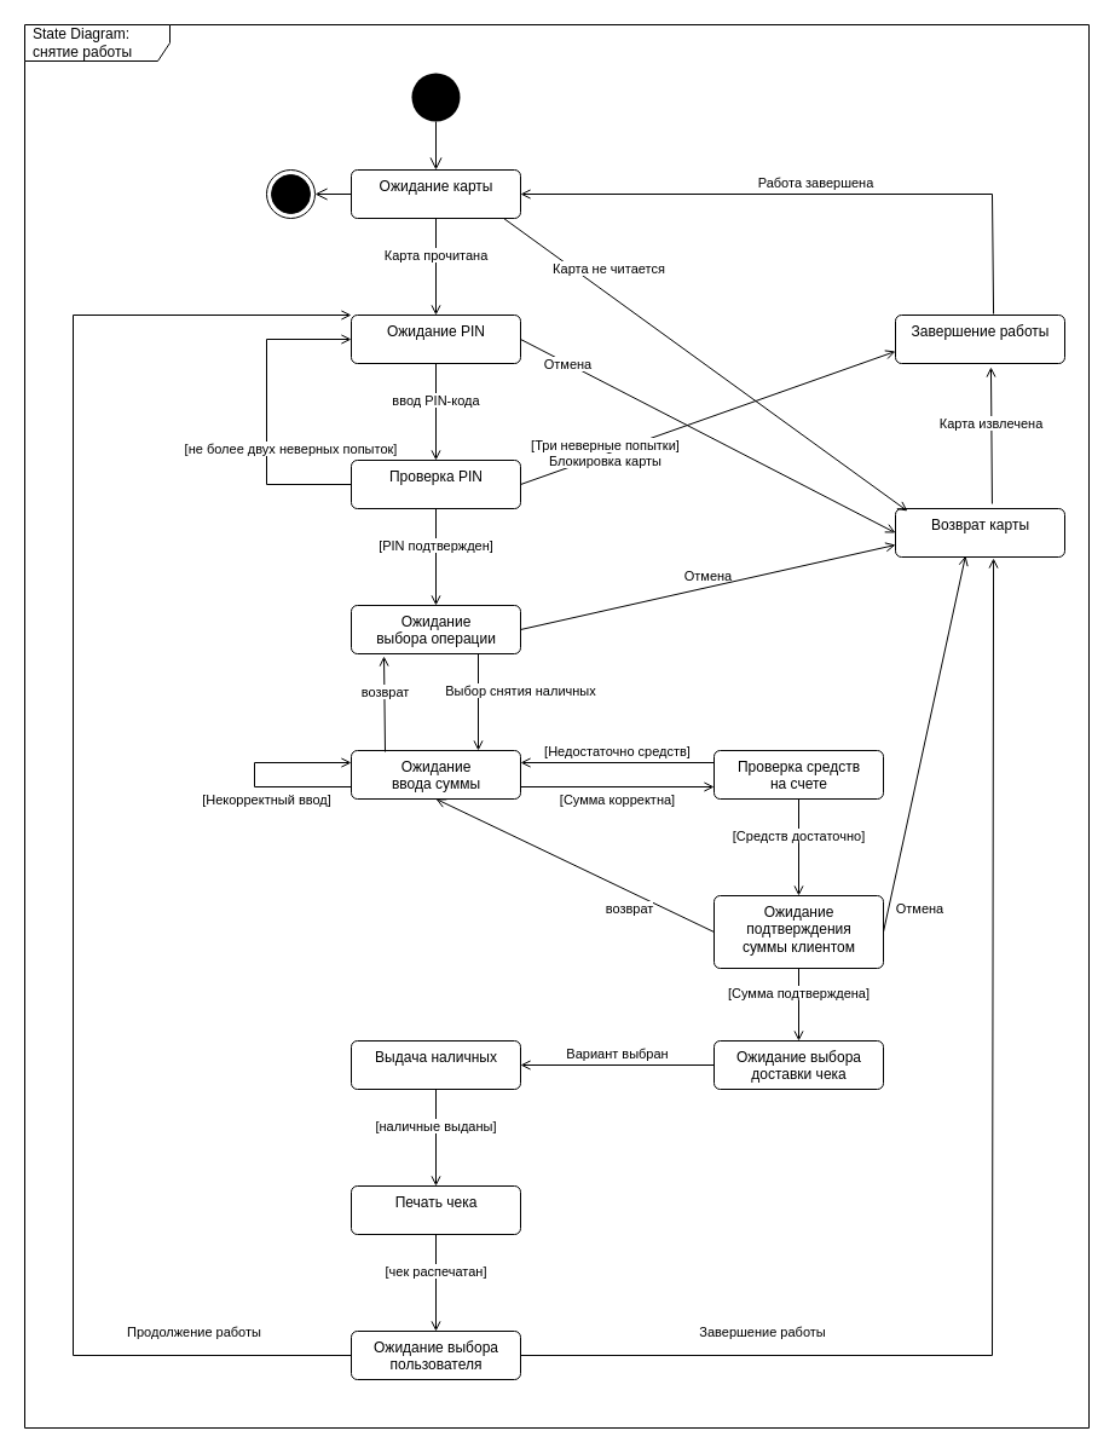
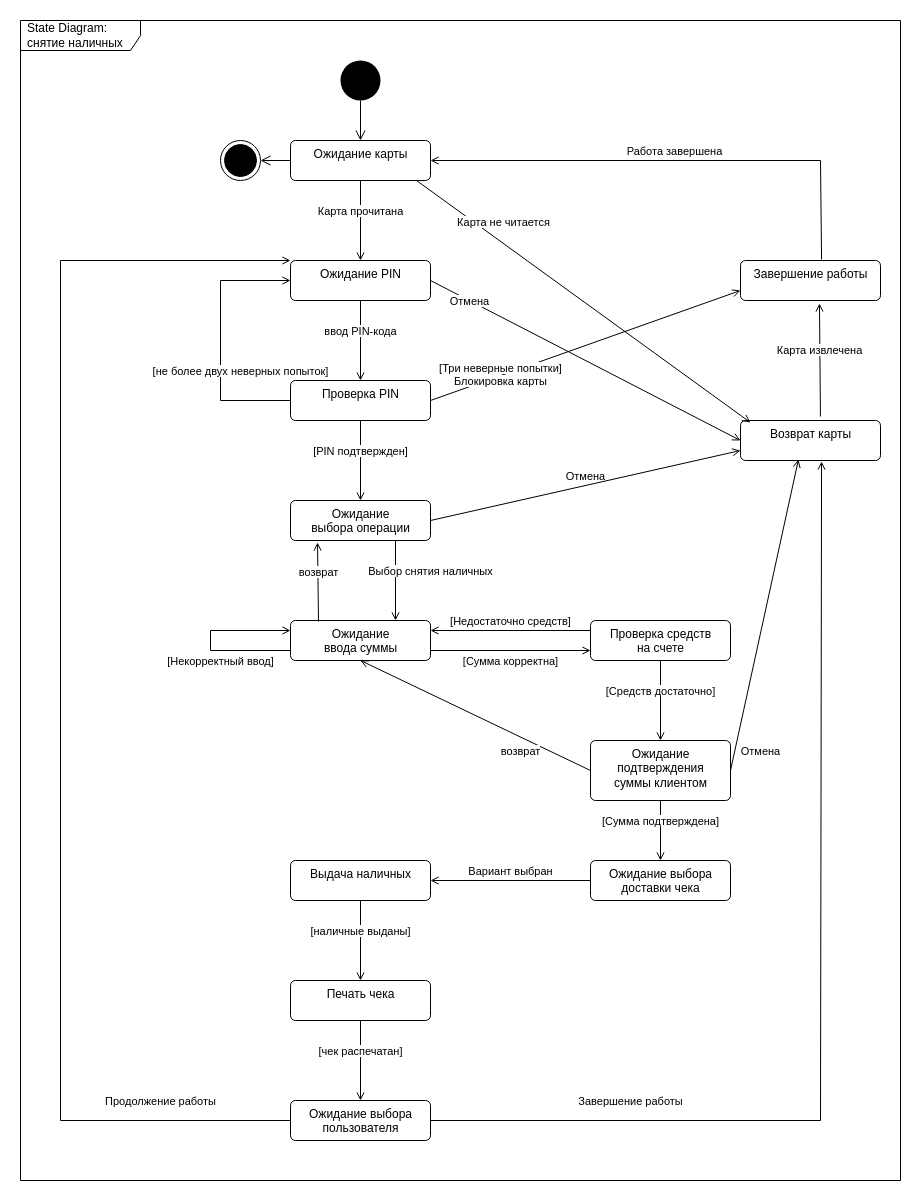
  <mxCell id="0" />
  <mxCell id="1" parent="0" />
  <mxCell id="2" value="Ожидание карты" style="html=1;align=center;verticalAlign=top;rounded=1;absoluteArcSize=1;arcSize=10;dashed=0;" vertex="1" parent="1"><mxGeometry x="290" width="140" height="40" as="geometry" y="140" /></mxCell>
  <mxCell id="3" value="Ожидание PIN" style="html=1;align=center;verticalAlign=top;rounded=1;absoluteArcSize=1;arcSize=10;dashed=0;" vertex="1" parent="1"><mxGeometry x="290" y="260" width="140" height="40" as="geometry" /></mxCell>
  <mxCell id="4" value="Проверка PIN" style="html=1;align=center;verticalAlign=top;rounded=1;absoluteArcSize=1;arcSize=10;dashed=0;" vertex="1" parent="1"><mxGeometry x="290" y="380" width="140" height="40" as="geometry" /></mxCell>
  <mxCell id="5" value="&lt;div&gt;Ожидание &lt;br&gt;&lt;/div&gt;&lt;div&gt;выбора операции&lt;/div&gt;" style="html=1;align=center;verticalAlign=top;rounded=1;absoluteArcSize=1;arcSize=10;dashed=0;" vertex="1" parent="1"><mxGeometry x="290" y="500" width="140" height="40" as="geometry" /></mxCell>
  <mxCell id="6" value="&lt;div&gt;Ожидание &lt;br&gt;&lt;/div&gt;&lt;div&gt;ввода суммы&lt;/div&gt;" style="html=1;align=center;verticalAlign=top;rounded=1;absoluteArcSize=1;arcSize=10;dashed=0;" vertex="1" parent="1"><mxGeometry x="290" y="620" width="140" height="40" as="geometry" /></mxCell>
  <mxCell id="7" value="&lt;div&gt;Проверка средств&lt;/div&gt;&lt;div&gt;на счете&lt;br&gt;&lt;/div&gt;" style="html=1;align=center;verticalAlign=top;rounded=1;absoluteArcSize=1;arcSize=10;dashed=0;" vertex="1" parent="1"><mxGeometry x="590" y="620" width="140" height="40" as="geometry" /></mxCell>
  <mxCell id="8" value="&lt;div&gt;Ожидание &lt;br&gt;&lt;/div&gt;&lt;div&gt;подтверждения&lt;/div&gt;&lt;div&gt;суммы клиентом&lt;br&gt;&lt;/div&gt;" style="html=1;align=center;verticalAlign=top;rounded=1;absoluteArcSize=1;arcSize=10;dashed=0;" vertex="1" parent="1"><mxGeometry x="590" y="740" width="140" height="60" as="geometry" /></mxCell>
  <mxCell id="9" value="&lt;div&gt;Ожидание выбора &lt;br&gt;&lt;/div&gt;&lt;div&gt;доставки чека&lt;br&gt;&lt;/div&gt;" style="html=1;align=center;verticalAlign=top;rounded=1;absoluteArcSize=1;arcSize=10;dashed=0;" vertex="1" parent="1"><mxGeometry x="590" y="860" width="140" height="40" as="geometry" /></mxCell>
  <mxCell id="10" value="Выдача наличных" style="html=1;align=center;verticalAlign=top;rounded=1;absoluteArcSize=1;arcSize=10;dashed=0;" vertex="1" parent="1"><mxGeometry x="290" y="860" width="140" height="40" as="geometry" /></mxCell>
  <mxCell id="11" value="Печать чека" style="html=1;align=center;verticalAlign=top;rounded=1;absoluteArcSize=1;arcSize=10;dashed=0;" vertex="1" parent="1"><mxGeometry x="290" y="980" width="140" height="40" as="geometry" /></mxCell>
  <mxCell id="12" value="&lt;div&gt;Ожидание выбора&lt;/div&gt;&lt;div&gt;пользователя&lt;br&gt;&lt;/div&gt;" style="html=1;align=center;verticalAlign=top;rounded=1;absoluteArcSize=1;arcSize=10;dashed=0;" vertex="1" parent="1"><mxGeometry x="290" y="1100" width="140" height="40" as="geometry" /></mxCell>
  <mxCell id="13" value="Возврат карты" style="html=1;align=center;verticalAlign=top;rounded=1;absoluteArcSize=1;arcSize=10;dashed=0;" vertex="1" parent="1"><mxGeometry x="740" y="420" width="140" height="40" as="geometry" /></mxCell>
  <mxCell id="14" value="Завершение работы" style="html=1;align=center;verticalAlign=top;rounded=1;absoluteArcSize=1;arcSize=10;dashed=0;" vertex="1" parent="1"><mxGeometry x="740" y="260" width="140" height="40" as="geometry" /></mxCell>
  <mxCell id="15" value="" style="ellipse;fillColor=#000000;strokeColor=none;" vertex="1" parent="1"><mxGeometry x="340" y="60" width="40" height="40" as="geometry" /></mxCell>
  <mxCell id="16" value="" style="ellipse;html=1;shape=endState;fillColor=#000000;strokeColor=#000000;" vertex="1" parent="1"><mxGeometry x="220" width="40" height="40" as="geometry" y="140" /></mxCell>
  <mxCell id="17" value="" style="endArrow=open;startArrow=none;endFill=0;startFill=0;endSize=8;html=1;verticalAlign=bottom;labelBackgroundColor=none;strokeWidth=1;rounded=0;exitX=0.5;exitY=1;exitDx=0;exitDy=0;" edge="1" parent="1" source="15" target="2"><mxGeometry width="160" relative="1" as="geometry"><mxPoint x="340" y="360" as="sourcePoint" /><mxPoint x="500" y="360" as="targetPoint" /></mxGeometry></mxCell>
  <mxCell id="18" value="" style="endArrow=open;startArrow=none;endFill=0;startFill=0;endSize=8;html=1;verticalAlign=bottom;labelBackgroundColor=none;strokeWidth=1;rounded=0;entryX=1;entryY=0.5;entryDx=0;entryDy=0;exitX=0;exitY=0.5;exitDx=0;exitDy=0;" edge="1" parent="1" source="2" target="16"><mxGeometry width="160" relative="1" as="geometry"><mxPoint x="340" y="360" as="sourcePoint" /><mxPoint x="500" y="360" as="targetPoint" /></mxGeometry></mxCell>
  <mxCell id="19" value="&lt;span style=&quot;background-color: rgb(255 , 255 , 255)&quot;&gt;Карта прочитана&lt;/span&gt;" style="html=1;verticalAlign=bottom;labelBackgroundColor=none;endArrow=open;endFill=0;rounded=0;exitX=0.5;exitY=1;exitDx=0;exitDy=0;" edge="1" parent="1" source="2" target="3"><mxGeometry width="160" relative="1" as="geometry"><mxPoint x="340" y="360" as="sourcePoint" /><mxPoint x="500" y="360" as="targetPoint" /></mxGeometry></mxCell>
  <mxCell id="20" value="&lt;span style=&quot;background-color: rgb(255 , 255 , 255)&quot;&gt;Карта не читается&lt;/span&gt;" style="html=1;verticalAlign=bottom;labelBackgroundColor=none;endArrow=open;endFill=0;rounded=0;exitX=0.9;exitY=1;exitDx=0;exitDy=0;entryX=0.071;entryY=0.05;entryDx=0;entryDy=0;entryPerimeter=0;exitPerimeter=0;" edge="1" parent="1" source="2" target="13"><mxGeometry x="-0.517" y="10" width="160" relative="1" as="geometry"><mxPoint x="340" y="390" as="sourcePoint" /><mxPoint x="500" y="390" as="targetPoint" /><mxPoint as="offset" /></mxGeometry></mxCell>
  <mxCell id="21" value="ввод &lt;span style=&quot;background-color: rgb(255 , 255 , 255)&quot;&gt;PIN-кода&lt;br&gt;&lt;/span&gt;" style="html=1;verticalAlign=bottom;labelBackgroundColor=none;endArrow=open;endFill=0;rounded=0;exitX=0.5;exitY=1;exitDx=0;exitDy=0;entryX=0.5;entryY=0;entryDx=0;entryDy=0;" edge="1" parent="1" source="3" target="4"><mxGeometry width="160" relative="1" as="geometry"><mxPoint x="340" y="420" as="sourcePoint" /><mxPoint x="500" y="420" as="targetPoint" /></mxGeometry></mxCell>
  <mxCell id="22" value="[&lt;span style=&quot;background-color: rgb(255 , 255 , 255)&quot;&gt;PIN подтвержден]&lt;/span&gt;" style="html=1;verticalAlign=bottom;labelBackgroundColor=none;endArrow=open;endFill=0;rounded=0;entryX=0.5;entryY=0;entryDx=0;entryDy=0;exitX=0.5;exitY=1;exitDx=0;exitDy=0;" edge="1" parent="1" source="4" target="5"><mxGeometry width="160" relative="1" as="geometry"><mxPoint x="340" y="420" as="sourcePoint" /><mxPoint x="500" y="420" as="targetPoint" /></mxGeometry></mxCell>
  <mxCell id="23" value="&lt;div&gt;&lt;span style=&quot;background-color: rgb(255 , 255 , 255)&quot;&gt;[Три неверные попытки]&lt;/span&gt;&lt;/div&gt;&lt;div&gt;&lt;span style=&quot;background-color: rgb(255 , 255 , 255)&quot;&gt;Блокировка карты&lt;br&gt;&lt;/span&gt;&lt;/div&gt;" style="html=1;verticalAlign=bottom;labelBackgroundColor=none;endArrow=open;endFill=0;rounded=0;exitX=1;exitY=0.5;exitDx=0;exitDy=0;entryX=0;entryY=0.75;entryDx=0;entryDy=0;" edge="1" parent="1" source="4" target="14"><mxGeometry x="-0.579" y="-14" width="160" relative="1" as="geometry"><mxPoint x="340" y="390" as="sourcePoint" /><mxPoint x="500" y="390" as="targetPoint" /><mxPoint as="offset" /></mxGeometry></mxCell>
  <mxCell id="24" value="&lt;span style=&quot;background-color: rgb(255 , 255 , 255)&quot;&gt;[не более двух неверных попыток]&lt;/span&gt;" style="html=1;verticalAlign=bottom;labelBackgroundColor=none;endArrow=open;endFill=0;rounded=0;exitX=0;exitY=0.5;exitDx=0;exitDy=0;entryX=0;entryY=0.5;entryDx=0;entryDy=0;" edge="1" parent="1" source="4" target="3"><mxGeometry x="-0.308" y="-20" width="160" relative="1" as="geometry"><mxPoint x="340" y="390" as="sourcePoint" /><mxPoint x="220" y="330" as="targetPoint" /><Array as="points"><mxPoint x="220" y="400" /><mxPoint x="220" y="280" /></Array><mxPoint as="offset" /></mxGeometry></mxCell>
  <mxCell id="25" value="&lt;span style=&quot;background-color: rgb(255 , 255 , 255)&quot;&gt;Отмена&lt;/span&gt;" style="html=1;verticalAlign=bottom;labelBackgroundColor=none;endArrow=open;endFill=0;rounded=0;exitX=1;exitY=0.5;exitDx=0;exitDy=0;entryX=0;entryY=0.5;entryDx=0;entryDy=0;" edge="1" parent="1" source="3" target="13"><mxGeometry x="-0.727" y="-9" width="160" relative="1" as="geometry"><mxPoint x="340" y="450" as="sourcePoint" /><mxPoint x="500" y="450" as="targetPoint" /><mxPoint as="offset" /></mxGeometry></mxCell>
  <mxCell id="26" value="&lt;span style=&quot;background-color: rgb(255 , 255 , 255)&quot;&gt;Выбор снятия наличных&lt;/span&gt;" style="html=1;verticalAlign=bottom;labelBackgroundColor=none;endArrow=open;endFill=0;rounded=0;exitX=0.75;exitY=1;exitDx=0;exitDy=0;entryX=0.75;entryY=0;entryDx=0;entryDy=0;" edge="1" parent="1" source="5" target="6"><mxGeometry y="35" width="160" relative="1" as="geometry"><mxPoint x="370" y="510" as="sourcePoint" /><mxPoint x="400" y="640" as="targetPoint" /><mxPoint as="offset" /></mxGeometry></mxCell>
  <mxCell id="27" value="&lt;span style=&quot;background-color: rgb(255 , 255 , 255)&quot;&gt;[Сумма корректна]&lt;/span&gt;" style="html=1;verticalAlign=bottom;labelBackgroundColor=none;endArrow=open;endFill=0;rounded=0;exitX=1;exitY=0.75;exitDx=0;exitDy=0;entryX=0;entryY=0.75;entryDx=0;entryDy=0;" edge="1" parent="1" source="6" target="7"><mxGeometry y="-20" width="160" relative="1" as="geometry"><mxPoint x="360" y="680" as="sourcePoint" /><mxPoint x="530" y="630" as="targetPoint" /><Array as="points" /><mxPoint as="offset" /></mxGeometry></mxCell>
  <mxCell id="28" value="[Некорректный ввод]" style="html=1;verticalAlign=bottom;labelBackgroundColor=none;endArrow=open;endFill=0;rounded=0;exitX=0;exitY=0.75;exitDx=0;exitDy=0;entryX=0;entryY=0.25;entryDx=0;entryDy=0;" edge="1" parent="1" source="6" target="6"><mxGeometry x="-0.222" y="20" width="160" relative="1" as="geometry"><mxPoint x="290" y="670" as="sourcePoint" /><mxPoint x="290" y="650" as="targetPoint" /><Array as="points"><mxPoint x="210" y="650" /><mxPoint x="210" y="630" /></Array><mxPoint as="offset" /></mxGeometry></mxCell>
  <mxCell id="29" value="&lt;span style=&quot;background-color: rgb(255 , 255 , 255)&quot;&gt;возврат&lt;/span&gt;" style="html=1;verticalAlign=bottom;labelBackgroundColor=none;endArrow=open;endFill=0;rounded=0;entryX=0.193;entryY=1.05;entryDx=0;entryDy=0;entryPerimeter=0;exitX=0.2;exitY=0.025;exitDx=0;exitDy=0;exitPerimeter=0;" edge="1" parent="1" source="6" target="5"><mxGeometry width="160" relative="1" as="geometry"><mxPoint x="370" y="660" as="sourcePoint" /><mxPoint x="530" y="660" as="targetPoint" /></mxGeometry></mxCell>
  <mxCell id="30" value="[Недостаточно средств]" style="html=1;verticalAlign=bottom;labelBackgroundColor=none;endArrow=open;endFill=0;rounded=0;exitX=0;exitY=0.25;exitDx=0;exitDy=0;entryX=1;entryY=0.25;entryDx=0;entryDy=0;" edge="1" parent="1" source="7" target="6"><mxGeometry width="160" relative="1" as="geometry"><mxPoint x="370" y="540" as="sourcePoint" /><mxPoint x="530" y="540" as="targetPoint" /></mxGeometry></mxCell>
  <mxCell id="31" value="&lt;span style=&quot;background-color: rgb(255 , 255 , 255)&quot;&gt;[Средств достаточно]&lt;/span&gt;" style="html=1;verticalAlign=bottom;labelBackgroundColor=none;endArrow=open;endFill=0;rounded=0;entryX=0.5;entryY=0;entryDx=0;entryDy=0;" edge="1" parent="1" source="7" target="8"><mxGeometry width="160" relative="1" as="geometry"><mxPoint x="370" y="660" as="sourcePoint" /><mxPoint x="530" y="660" as="targetPoint" /></mxGeometry></mxCell>
  <mxCell id="32" value="&lt;span style=&quot;background-color: rgb(255 , 255 , 255)&quot;&gt;возврат&lt;/span&gt;" style="html=1;verticalAlign=bottom;labelBackgroundColor=none;endArrow=open;endFill=0;rounded=0;entryX=0.5;entryY=1;entryDx=0;entryDy=0;exitX=0;exitY=0.5;exitDx=0;exitDy=0;" edge="1" parent="1" source="8" target="6"><mxGeometry x="-0.471" y="21" width="160" relative="1" as="geometry"><mxPoint x="370" y="750" as="sourcePoint" /><mxPoint x="530" y="750" as="targetPoint" /><mxPoint as="offset" /></mxGeometry></mxCell>
  <mxCell id="33" value="&lt;span style=&quot;background-color: rgb(255 , 255 , 255)&quot;&gt;[Сумма подтверждена]&lt;/span&gt;" style="html=1;verticalAlign=bottom;labelBackgroundColor=none;endArrow=open;endFill=0;rounded=0;entryX=0.5;entryY=0;entryDx=0;entryDy=0;exitX=0.5;exitY=1;exitDx=0;exitDy=0;" edge="1" parent="1" source="8" target="9"><mxGeometry width="160" relative="1" as="geometry"><mxPoint x="370" y="750" as="sourcePoint" /><mxPoint x="530" y="750" as="targetPoint" /></mxGeometry></mxCell>
  <mxCell id="34" value="Вариант выбран" style="html=1;verticalAlign=bottom;labelBackgroundColor=none;endArrow=open;endFill=0;rounded=0;exitX=0;exitY=0.5;exitDx=0;exitDy=0;" edge="1" parent="1" source="9" target="10"><mxGeometry width="160" relative="1" as="geometry"><mxPoint x="370" y="900" as="sourcePoint" /><mxPoint x="530" y="900" as="targetPoint" /></mxGeometry></mxCell>
  <mxCell id="35" value="&lt;span style=&quot;background-color: rgb(255 , 255 , 255)&quot;&gt;[наличные выданы]&lt;/span&gt;" style="html=1;verticalAlign=bottom;labelBackgroundColor=none;endArrow=open;endFill=0;rounded=0;entryX=0.5;entryY=0;entryDx=0;entryDy=0;exitX=0.5;exitY=1;exitDx=0;exitDy=0;" edge="1" parent="1" source="10" target="11"><mxGeometry width="160" relative="1" as="geometry"><mxPoint x="370" y="960" as="sourcePoint" /><mxPoint x="530" y="960" as="targetPoint" /><mxPoint as="offset" /></mxGeometry></mxCell>
  <mxCell id="36" value="&lt;span style=&quot;background-color: rgb(255 , 255 , 255)&quot;&gt;[чек распечатан]&lt;/span&gt;" style="html=1;verticalAlign=bottom;labelBackgroundColor=none;endArrow=open;endFill=0;rounded=0;exitX=0.5;exitY=1;exitDx=0;exitDy=0;entryX=0.5;entryY=0;entryDx=0;entryDy=0;" edge="1" parent="1" source="11" target="12"><mxGeometry width="160" relative="1" as="geometry"><mxPoint x="370" y="1020" as="sourcePoint" /><mxPoint x="530" y="1020" as="targetPoint" /></mxGeometry></mxCell>
  <mxCell id="37" value="Продолжение работы" style="html=1;verticalAlign=bottom;labelBackgroundColor=none;endArrow=open;endFill=0;rounded=0;exitX=0;exitY=0.5;exitDx=0;exitDy=0;entryX=0;entryY=0;entryDx=0;entryDy=0;" edge="1" parent="1" source="12" target="3"><mxGeometry x="-0.803" y="-10" width="160" relative="1" as="geometry"><mxPoint x="370" y="1050" as="sourcePoint" /><mxPoint x="60" y="239" as="targetPoint" /><Array as="points"><mxPoint x="60" y="1120" /><mxPoint x="60" y="260" /></Array><mxPoint as="offset" /></mxGeometry></mxCell>
  <mxCell id="38" value="Завершение работы" style="html=1;verticalAlign=bottom;labelBackgroundColor=none;endArrow=open;endFill=0;rounded=0;exitX=1;exitY=0.5;exitDx=0;exitDy=0;entryX=0.579;entryY=1.025;entryDx=0;entryDy=0;entryPerimeter=0;" edge="1" parent="1" source="12" target="13"><mxGeometry x="-0.619" y="10" width="160" relative="1" as="geometry"><mxPoint x="370" y="960" as="sourcePoint" /><mxPoint x="830" y="1120" as="targetPoint" /><Array as="points"><mxPoint x="820" y="1120" /></Array><mxPoint as="offset" /></mxGeometry></mxCell>
  <mxCell id="39" value="Отмена" style="html=1;verticalAlign=bottom;labelBackgroundColor=none;endArrow=open;endFill=0;rounded=0;entryX=0;entryY=0.75;entryDx=0;entryDy=0;exitX=1;exitY=0.5;exitDx=0;exitDy=0;" edge="1" parent="1" source="5" target="13"><mxGeometry width="160" relative="1" as="geometry"><mxPoint x="370" y="480" as="sourcePoint" /><mxPoint x="530" y="480" as="targetPoint" /></mxGeometry></mxCell>
  <mxCell id="40" value="Отмена" style="html=1;verticalAlign=bottom;labelBackgroundColor=none;endArrow=open;endFill=0;rounded=0;entryX=0.414;entryY=0.975;entryDx=0;entryDy=0;entryPerimeter=0;exitX=1;exitY=0.5;exitDx=0;exitDy=0;" edge="1" parent="1" source="8" target="13"><mxGeometry x="-0.898" y="-27" width="160" relative="1" as="geometry"><mxPoint x="370" y="630" as="sourcePoint" /><mxPoint x="530" y="630" as="targetPoint" /><mxPoint as="offset" /></mxGeometry></mxCell>
  <mxCell id="41" value="&lt;span style=&quot;background-color: rgb(255 , 255 , 255)&quot;&gt;Карта извлечена&lt;/span&gt;" style="html=1;verticalAlign=bottom;labelBackgroundColor=none;endArrow=open;endFill=0;rounded=0;entryX=0.564;entryY=1.075;entryDx=0;entryDy=0;entryPerimeter=0;exitX=0.571;exitY=-0.1;exitDx=0;exitDy=0;exitPerimeter=0;" edge="1" parent="1" source="13" target="14"><mxGeometry width="160" relative="1" as="geometry"><mxPoint x="370" y="390" as="sourcePoint" /><mxPoint x="530" y="390" as="targetPoint" /></mxGeometry></mxCell>
  <mxCell id="42" value="Работа завершена" style="html=1;verticalAlign=bottom;labelBackgroundColor=none;endArrow=open;endFill=0;rounded=0;exitX=0.579;exitY=-0.025;exitDx=0;exitDy=0;exitPerimeter=0;entryX=1;entryY=0.5;entryDx=0;entryDy=0;" edge="1" parent="1" source="14" target="2"><mxGeometry width="160" relative="1" as="geometry"><mxPoint x="370" y="300" as="sourcePoint" /><mxPoint x="670" as="targetPoint" y="140" /><Array as="points"><mxPoint x="820" y="160" /></Array></mxGeometry></mxCell>
- <mxCell id="43" value="State Diagram: снятие работы" style="shape=umlFrame;whiteSpace=wrap;html=1;width=120;height=30;boundedLbl=1;verticalAlign=middle;align=left;spacingLeft=5;" vertex="1" parent="1"><mxGeometry x="20" y="20" width="880" height="1160" as="geometry" /></mxCell>
+ <mxCell id="43" value="State Diagram: снятие наличных" style="shape=umlFrame;whiteSpace=wrap;html=1;width=120;height=30;boundedLbl=1;verticalAlign=middle;align=left;spacingLeft=5;" vertex="1" parent="1"><mxGeometry x="20" y="20" width="880" height="1160" as="geometry" /></mxCell>
